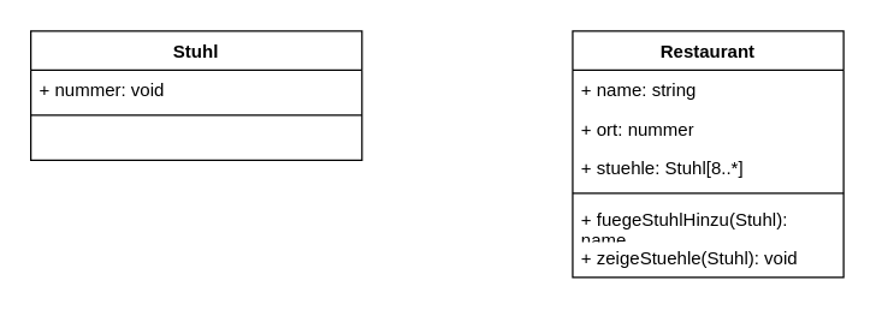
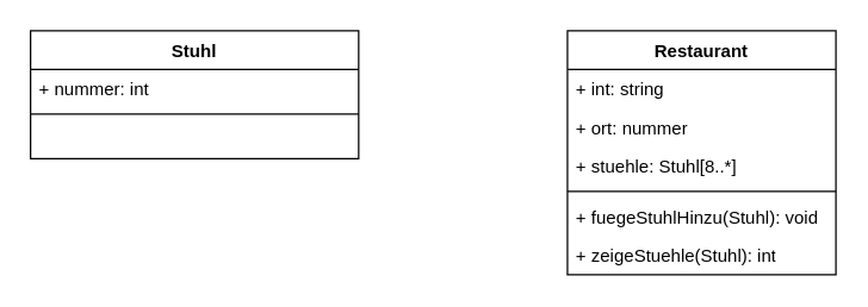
  <mxCell id="0" />
  <mxCell id="1" parent="0" />
  <mxCell id="2" value="Stuhl" style="swimlane;fontStyle=1;align=center;verticalAlign=top;childLayout=stackLayout;horizontal=1;startSize=26;horizontalStack=0;resizeParent=1;resizeParentMax=0;resizeLast=0;collapsible=1;marginBottom=0;whiteSpace=wrap;html=1;" parent="1" vertex="1"><mxGeometry x="20" y="20" width="220" height="86" as="geometry" /></mxCell>
- <mxCell id="3" value="+ nummer: void" style="text;strokeColor=none;fillColor=none;align=left;verticalAlign=top;spacingLeft=4;spacingRight=4;overflow=hidden;rotatable=0;points=[[0,0.5],[1,0.5]];portConstraint=eastwest;whiteSpace=wrap;html=1;" parent="2" vertex="1"><mxGeometry y="26" width="220" height="26" as="geometry" /></mxCell>
+ <mxCell id="3" value="+ nummer: int" style="text;strokeColor=none;fillColor=none;align=left;verticalAlign=top;spacingLeft=4;spacingRight=4;overflow=hidden;rotatable=0;points=[[0,0.5],[1,0.5]];portConstraint=eastwest;whiteSpace=wrap;html=1;" parent="2" vertex="1"><mxGeometry y="26" width="220" height="26" as="geometry" /></mxCell>
  <mxCell id="4" value="" style="line;strokeWidth=1;fillColor=none;align=left;verticalAlign=middle;spacingTop=-1;spacingLeft=3;spacingRight=3;rotatable=0;labelPosition=right;points=[];portConstraint=eastwest;strokeColor=inherit;" parent="2" vertex="1"><mxGeometry y="52" width="220" height="8" as="geometry" /></mxCell>
  <mxCell id="5" value="&amp;nbsp;" style="text;strokeColor=none;fillColor=none;align=left;verticalAlign=top;spacingLeft=4;spacingRight=4;overflow=hidden;rotatable=0;points=[[0,0.5],[1,0.5]];portConstraint=eastwest;whiteSpace=wrap;html=1;" parent="2" vertex="1"><mxGeometry y="60" width="220" height="26" as="geometry" /></mxCell>
  <mxCell id="6" value="Restaurant" style="swimlane;fontStyle=1;align=center;verticalAlign=top;childLayout=stackLayout;horizontal=1;startSize=26;horizontalStack=0;resizeParent=1;resizeParentMax=0;resizeLast=0;collapsible=1;marginBottom=0;whiteSpace=wrap;html=1;" parent="1" vertex="1"><mxGeometry x="380" y="20" width="180" height="164" as="geometry" /></mxCell>
- <mxCell id="7" value="+ name: string" style="text;strokeColor=none;fillColor=none;align=left;verticalAlign=top;spacingLeft=4;spacingRight=4;overflow=hidden;rotatable=0;points=[[0,0.5],[1,0.5]];portConstraint=eastwest;whiteSpace=wrap;html=1;" parent="6" vertex="1"><mxGeometry y="26" width="180" height="26" as="geometry" /></mxCell>
+ <mxCell id="7" value="+ int: string" style="text;strokeColor=none;fillColor=none;align=left;verticalAlign=top;spacingLeft=4;spacingRight=4;overflow=hidden;rotatable=0;points=[[0,0.5],[1,0.5]];portConstraint=eastwest;whiteSpace=wrap;html=1;" parent="6" vertex="1"><mxGeometry y="26" width="180" height="26" as="geometry" /></mxCell>
  <mxCell id="8" value="+ ort: nummer" style="text;strokeColor=none;fillColor=none;align=left;verticalAlign=top;spacingLeft=4;spacingRight=4;overflow=hidden;rotatable=0;points=[[0,0.5],[1,0.5]];portConstraint=eastwest;whiteSpace=wrap;html=1;" parent="6" vertex="1"><mxGeometry y="52" width="180" height="26" as="geometry" /></mxCell>
  <mxCell id="9" value="+ stuehle: Stuhl[8..*]" style="text;strokeColor=none;fillColor=none;align=left;verticalAlign=top;spacingLeft=4;spacingRight=4;overflow=hidden;rotatable=0;points=[[0,0.5],[1,0.5]];portConstraint=eastwest;whiteSpace=wrap;html=1;" parent="6" vertex="1"><mxGeometry y="78" width="180" height="26" as="geometry" /></mxCell>
  <mxCell id="10" value="" style="line;strokeWidth=1;fillColor=none;align=left;verticalAlign=middle;spacingTop=-1;spacingLeft=3;spacingRight=3;rotatable=0;labelPosition=right;points=[];portConstraint=eastwest;strokeColor=inherit;" parent="6" vertex="1"><mxGeometry y="104" width="180" height="8" as="geometry" /></mxCell>
- <mxCell id="11" value="+ fuegeStuhlHinzu(Stuhl): name" style="text;strokeColor=none;fillColor=none;align=left;verticalAlign=top;spacingLeft=4;spacingRight=4;overflow=hidden;rotatable=0;points=[[0,0.5],[1,0.5]];portConstraint=eastwest;whiteSpace=wrap;html=1;" parent="6" vertex="1"><mxGeometry y="112" width="180" height="26" as="geometry" /></mxCell>
- <mxCell id="12" value="+ zeigeStuehle(Stuhl): void" style="text;strokeColor=none;fillColor=none;align=left;verticalAlign=top;spacingLeft=4;spacingRight=4;overflow=hidden;rotatable=0;points=[[0,0.5],[1,0.5]];portConstraint=eastwest;whiteSpace=wrap;html=1;" parent="6" vertex="1"><mxGeometry y="138" width="180" height="26" as="geometry" /></mxCell>
+ <mxCell id="11" value="+ fuegeStuhlHinzu(Stuhl): void" style="text;strokeColor=none;fillColor=none;align=left;verticalAlign=top;spacingLeft=4;spacingRight=4;overflow=hidden;rotatable=0;points=[[0,0.5],[1,0.5]];portConstraint=eastwest;whiteSpace=wrap;html=1;" parent="6" vertex="1"><mxGeometry y="112" width="180" height="26" as="geometry" /></mxCell>
+ <mxCell id="12" value="+ zeigeStuehle(Stuhl): int" style="text;strokeColor=none;fillColor=none;align=left;verticalAlign=top;spacingLeft=4;spacingRight=4;overflow=hidden;rotatable=0;points=[[0,0.5],[1,0.5]];portConstraint=eastwest;whiteSpace=wrap;html=1;" parent="6" vertex="1"><mxGeometry y="138" width="180" height="26" as="geometry" /></mxCell>
